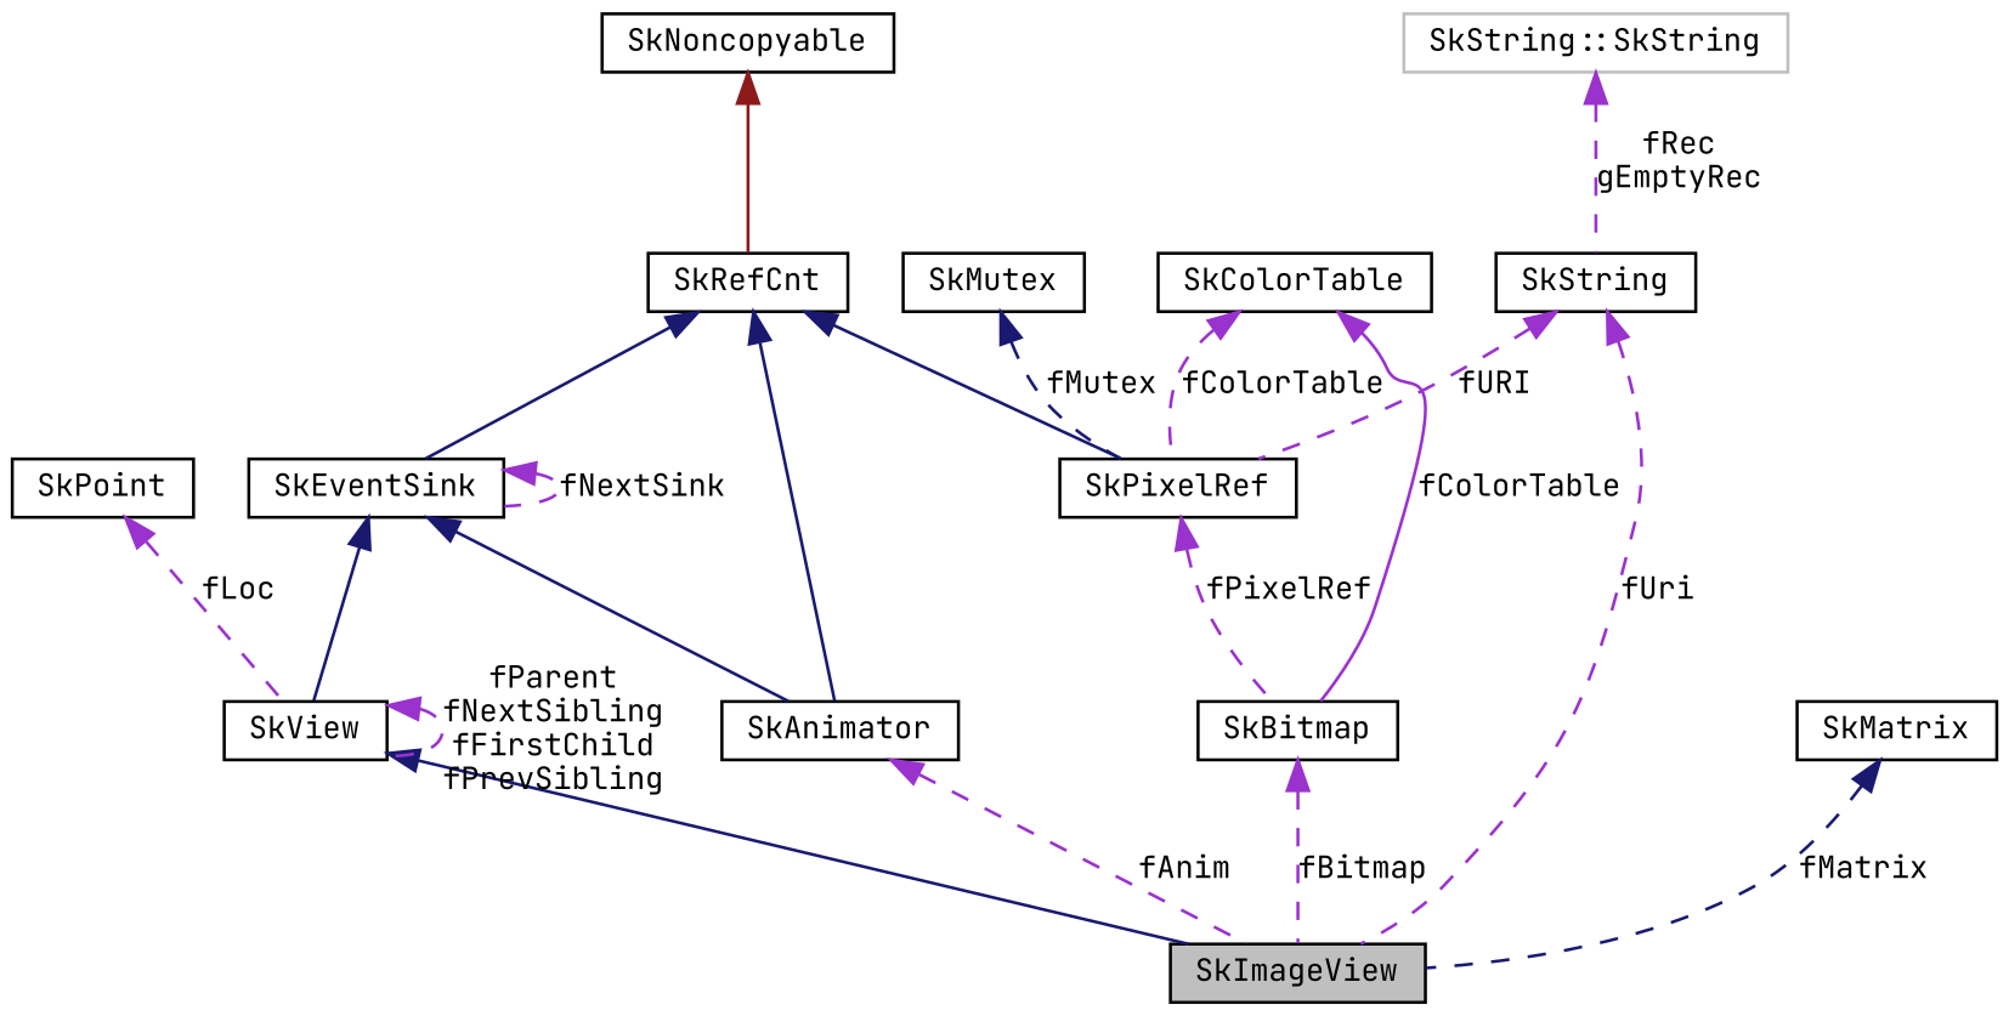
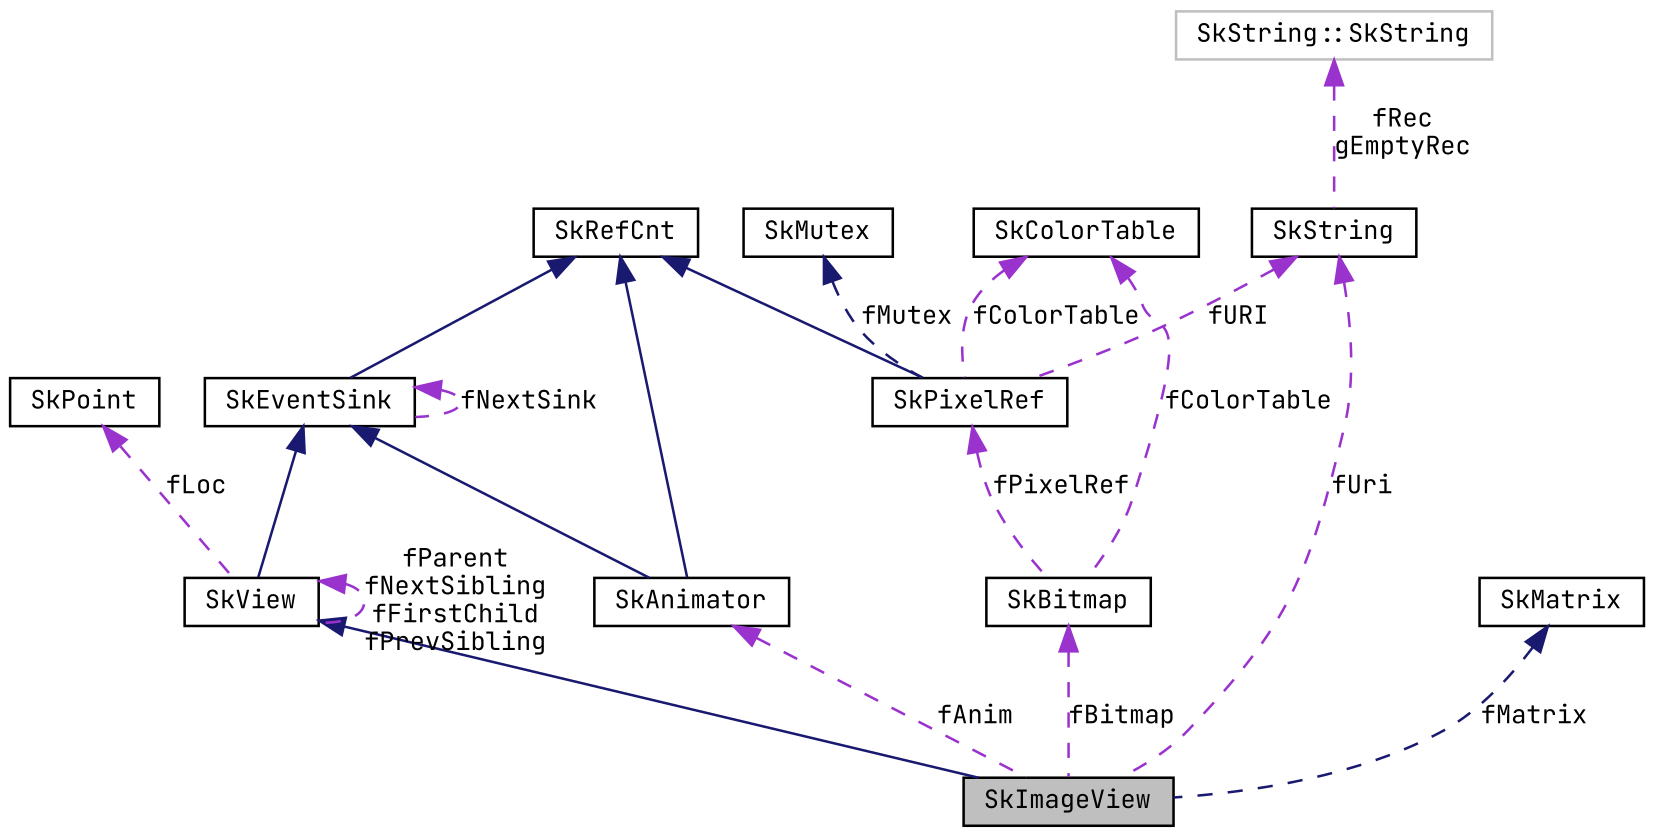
  digraph {
    fontname="JetBrains Mono"
    node [color=black fillcolor=white fontname="JetBrains Mono" fontsize=10 shape=record style=filled]
    edge [color=darkorchid3 dir=back fontname="JetBrains Mono" fontsize=10 labelfontname=FreeSans labelfontsize=10 style=dashed]
    n1 [fillcolor=grey75 fontcolor=black height=0.2 label=SkImageView width=0.4]
    n2 [height=0.2 label=SkView width=0.4]
    n3 [height=0.2 label=SkEventSink width=0.4]
    n4 [height=0.2 label=SkAnimator width=0.4]
    n5 [height=0.2 label=SkRefCnt width=0.4]
    n6 [height=0.2 label=SkPixelRef width=0.4]
    n7 [height=0.2 label=SkColorTable width=0.4]
    n8 [height=0.2 label=SkBitmap width=0.4]
-   n9 [height=0.2 label=SkNoncopyable width=0.4]
    n10 [height=0.2 label=SkPoint width=0.4]
    n11 [height=0.2 label=SkMutex width=0.4]
    n12 [height=0.2 label=SkString width=0.4]
    n13 [color=grey75 height=0.2 label="SkString::SkString" width=0.4]
    n14 [height=0.2 label=SkMatrix width=0.4]
    n2 -> n1 [color=midnightblue style=solid]
    n2 -> n2 [label="fParent\nfNextSibling\nfFirstChild\nfPrevSibling"]
    n3 -> n2 [color=midnightblue style=solid]
    n3 -> n3 [label=fNextSink]
    n3 -> n4 [color=midnightblue style=solid]
    n4 -> n1 [label=fAnim]
    n5 -> n3 [color=midnightblue style=solid]
    n5 -> n4 [color=midnightblue style=solid]
    n5 -> n6 [color=midnightblue style=solid]
    n6 -> n8 [label=fPixelRef]
    n7 -> n6 [label=fColorTable]
-   n7 -> n8 [label=fColorTable style=solid]
+   n7 -> n8 [label=fColorTable]
    n8 -> n1 [label=fBitmap]
-   n9 -> n5 [color=firebrick4 style=solid]
    n10 -> n2 [label=fLoc]
    n11 -> n6 [color=midnightblue label=fMutex]
    n12 -> n1 [label=fUri]
    n12 -> n6 [label=fURI]
    n13 -> n12 [label="fRec\ngEmptyRec"]
    n14 -> n1 [color=midnightblue label=fMatrix]
  }
